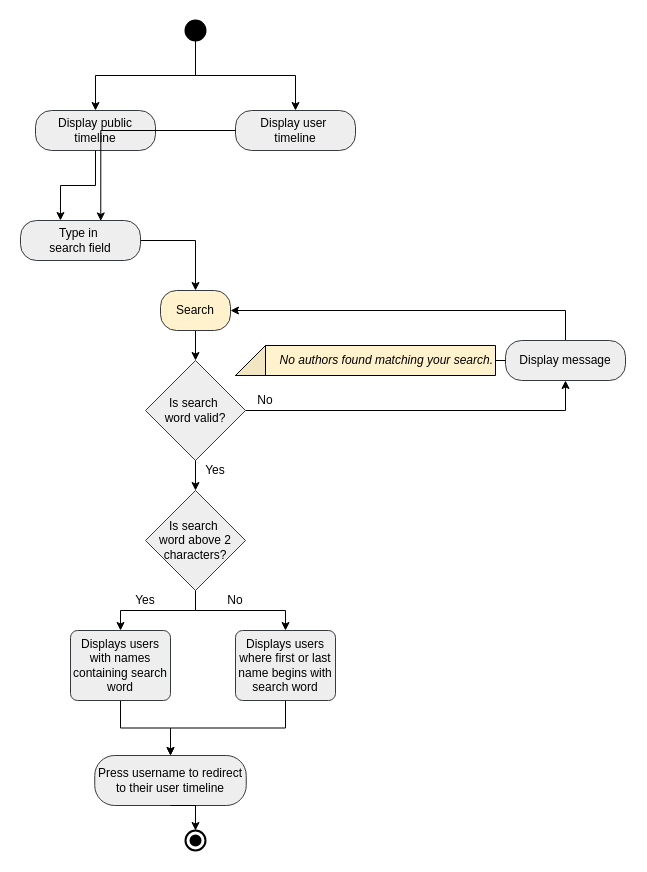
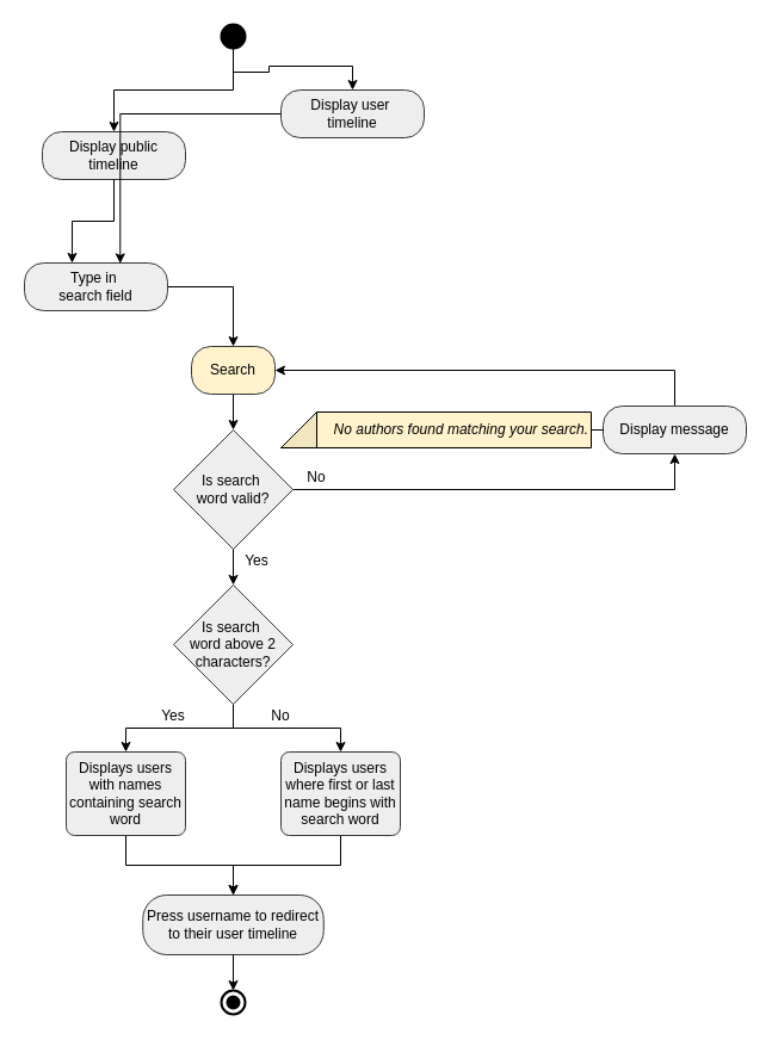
  <mxCell id="0" />
  <mxCell id="1" parent="0" />
  <mxCell id="2" value="Display public timeline" style="rounded=1;whiteSpace=wrap;html=1;arcSize=40;fontSize=12;glass=0;strokeWidth=1;shadow=0;fillColor=#eeeeee;strokeColor=#36393d;" parent="1" vertex="1"><mxGeometry x="35" y="110" width="120" height="40" as="geometry" /></mxCell>
- <mxCell id="3" value="Display user&amp;nbsp;&lt;div&gt;timeline&lt;/div&gt;" style="rounded=1;whiteSpace=wrap;html=1;arcSize=40;fontSize=12;glass=0;strokeWidth=1;shadow=0;fillColor=#eeeeee;strokeColor=#36393d;" vertex="1" parent="1"><mxGeometry x="235" y="110" width="120" height="40" as="geometry" /></mxCell>
+ <mxCell id="3" value="Display user&amp;nbsp;&lt;div&gt;timeline&lt;/div&gt;" style="rounded=1;whiteSpace=wrap;html=1;arcSize=40;fontSize=12;glass=0;strokeWidth=1;shadow=0;fillColor=#eeeeee;strokeColor=#36393d;" vertex="1" parent="1"><mxGeometry x="235" y="75" width="120" height="40" as="geometry" /></mxCell>
  <mxCell id="4" style="edgeStyle=orthogonalEdgeStyle;rounded=0;orthogonalLoop=1;jettySize=auto;html=1;" edge="1" parent="1" source="5" target="12"><mxGeometry relative="1" as="geometry" /></mxCell>
  <mxCell id="5" value="Type in&amp;nbsp;&lt;div&gt;search field&lt;/div&gt;" style="rounded=1;whiteSpace=wrap;html=1;arcSize=40;fontSize=12;glass=0;strokeWidth=1;shadow=0;fillColor=#eeeeee;strokeColor=#36393d;" vertex="1" parent="1"><mxGeometry x="20" y="220" width="120" height="40" as="geometry" /></mxCell>
  <mxCell id="6" style="edgeStyle=orthogonalEdgeStyle;rounded=0;orthogonalLoop=1;jettySize=auto;html=1;entryX=0.333;entryY=0;entryDx=0;entryDy=0;entryPerimeter=0;" edge="1" parent="1" source="2" target="5"><mxGeometry relative="1" as="geometry" /></mxCell>
  <mxCell id="7" style="edgeStyle=orthogonalEdgeStyle;rounded=0;orthogonalLoop=1;jettySize=auto;html=1;entryX=0.669;entryY=0.011;entryDx=0;entryDy=0;entryPerimeter=0;" edge="1" parent="1" source="3" target="5"><mxGeometry relative="1" as="geometry" /></mxCell>
  <mxCell id="8" style="edgeStyle=orthogonalEdgeStyle;rounded=0;orthogonalLoop=1;jettySize=auto;html=1;entryX=0.5;entryY=0;entryDx=0;entryDy=0;exitX=0.5;exitY=1;exitDx=0;exitDy=0;exitPerimeter=0;" edge="1" parent="1" source="10" target="3"><mxGeometry relative="1" as="geometry" /></mxCell>
  <mxCell id="9" style="edgeStyle=orthogonalEdgeStyle;rounded=0;orthogonalLoop=1;jettySize=auto;html=1;entryX=0.5;entryY=0;entryDx=0;entryDy=0;exitX=0.5;exitY=1;exitDx=0;exitDy=0;exitPerimeter=0;" edge="1" parent="1" source="10" target="2"><mxGeometry relative="1" as="geometry" /></mxCell>
  <mxCell id="10" value="" style="strokeWidth=2;html=1;shape=mxgraph.flowchart.start_2;whiteSpace=wrap;fillColor=#000000;" vertex="1" parent="1"><mxGeometry x="185" y="20" width="20" height="20" as="geometry" /></mxCell>
  <mxCell id="11" style="edgeStyle=orthogonalEdgeStyle;rounded=0;orthogonalLoop=1;jettySize=auto;html=1;entryX=0.5;entryY=0;entryDx=0;entryDy=0;entryPerimeter=0;" edge="1" parent="1" source="12" target="17"><mxGeometry relative="1" as="geometry"><mxPoint x="195" y="360" as="targetPoint" /></mxGeometry></mxCell>
  <mxCell id="12" value="Search" style="rounded=1;whiteSpace=wrap;html=1;arcSize=40;fontSize=12;glass=0;strokeWidth=1;shadow=0;fillColor=#fff2cc;strokeColor=#36393d;" vertex="1" parent="1"><mxGeometry x="160" y="290" width="70" height="40" as="geometry" /></mxCell>
  <mxCell id="13" style="edgeStyle=orthogonalEdgeStyle;rounded=0;orthogonalLoop=1;jettySize=auto;html=1;entryX=0.5;entryY=0;entryDx=0;entryDy=0;" edge="1" parent="1" source="15" target="26"><mxGeometry relative="1" as="geometry" /></mxCell>
  <mxCell id="14" style="edgeStyle=orthogonalEdgeStyle;rounded=0;orthogonalLoop=1;jettySize=auto;html=1;exitX=0.5;exitY=1;exitDx=0;exitDy=0;exitPerimeter=0;entryX=0.5;entryY=0;entryDx=0;entryDy=0;" edge="1" parent="1" source="15" target="24"><mxGeometry relative="1" as="geometry" /></mxCell>
  <mxCell id="15" value="Is search&amp;nbsp;&lt;div&gt;word above 2 characters?&lt;/div&gt;" style="strokeWidth=1;html=1;shape=mxgraph.flowchart.decision;whiteSpace=wrap;fillColor=#eeeeee;strokeColor=#36393d;" vertex="1" parent="1"><mxGeometry x="145" y="490" width="100" height="100" as="geometry" /></mxCell>
  <mxCell id="16" style="edgeStyle=orthogonalEdgeStyle;rounded=0;orthogonalLoop=1;jettySize=auto;html=1;entryX=0.5;entryY=1;entryDx=0;entryDy=0;" edge="1" parent="1" source="17" target="19"><mxGeometry relative="1" as="geometry" /></mxCell>
  <mxCell id="17" value="Is search&amp;nbsp;&lt;div&gt;word valid?&lt;/div&gt;" style="strokeWidth=1;html=1;shape=mxgraph.flowchart.decision;whiteSpace=wrap;fillColor=#eeeeee;strokeColor=#36393d;" vertex="1" parent="1"><mxGeometry x="145" y="360" width="100" height="100" as="geometry" /></mxCell>
  <mxCell id="18" style="edgeStyle=orthogonalEdgeStyle;rounded=0;orthogonalLoop=1;jettySize=auto;html=1;exitX=0.5;exitY=0;exitDx=0;exitDy=0;entryX=1;entryY=0.5;entryDx=0;entryDy=0;" edge="1" parent="1" source="19" target="12"><mxGeometry relative="1" as="geometry" /></mxCell>
  <mxCell id="19" value="Display message" style="rounded=1;whiteSpace=wrap;html=1;arcSize=40;fontSize=12;glass=0;strokeWidth=1;shadow=0;fillColor=#eeeeee;strokeColor=#36393d;" vertex="1" parent="1"><mxGeometry x="505" y="340" width="120" height="40" as="geometry" /></mxCell>
  <mxCell id="20" style="edgeStyle=orthogonalEdgeStyle;rounded=0;orthogonalLoop=1;jettySize=auto;html=1;entryX=0.5;entryY=0;entryDx=0;entryDy=0;entryPerimeter=0;" edge="1" parent="1" source="17" target="15"><mxGeometry relative="1" as="geometry" /></mxCell>
  <mxCell id="21" value="No" style="text;html=1;align=center;verticalAlign=middle;whiteSpace=wrap;rounded=0;" vertex="1" parent="1"><mxGeometry x="235" y="390" width="60" height="20" as="geometry" /></mxCell>
  <mxCell id="22" value="Yes" style="text;html=1;align=center;verticalAlign=middle;whiteSpace=wrap;rounded=0;" vertex="1" parent="1"><mxGeometry x="185" y="460" width="60" height="20" as="geometry" /></mxCell>
  <mxCell id="23" style="edgeStyle=orthogonalEdgeStyle;rounded=0;orthogonalLoop=1;jettySize=auto;html=1;entryX=0.5;entryY=0;entryDx=0;entryDy=0;" edge="1" parent="1" source="24" target="31"><mxGeometry relative="1" as="geometry" /></mxCell>
- <mxCell id="24" value="Displays users with names containing search word" style="rounded=1;whiteSpace=wrap;html=1;arcSize=40;absoluteArcSize=1;arcSize=14;strokeWidth=1;fillColor=#eeeeee;strokeColor=#36393d;" vertex="1" parent="1"><mxGeometry x="70" y="630" width="100" height="70" as="geometry" /></mxCell>
+ <mxCell id="24" value="Displays users with names containing search word" style="rounded=1;whiteSpace=wrap;html=1;arcSize=40;absoluteArcSize=1;arcSize=14;strokeWidth=1;fillColor=#eeeeee;strokeColor=#36393d;" vertex="1" parent="1"><mxGeometry x="55" y="630" width="100" height="70" as="geometry" /></mxCell>
  <mxCell id="25" style="edgeStyle=orthogonalEdgeStyle;rounded=0;orthogonalLoop=1;jettySize=auto;html=1;entryX=0.5;entryY=0;entryDx=0;entryDy=0;" edge="1" parent="1" source="26" target="31"><mxGeometry relative="1" as="geometry" /></mxCell>
  <mxCell id="26" value="Displays users where first or last name begins with search word" style="rounded=1;whiteSpace=wrap;html=1;arcSize=40;absoluteArcSize=1;arcSize=14;strokeWidth=1;fillColor=#eeeeee;strokeColor=#36393d;" vertex="1" parent="1"><mxGeometry x="235" y="630" width="100" height="70" as="geometry" /></mxCell>
  <mxCell id="27" value="No" style="text;html=1;align=center;verticalAlign=middle;whiteSpace=wrap;rounded=0;" vertex="1" parent="1"><mxGeometry x="205" y="585" width="60" height="30" as="geometry" /></mxCell>
  <mxCell id="28" value="Yes" style="text;html=1;align=center;verticalAlign=middle;whiteSpace=wrap;rounded=0;" vertex="1" parent="1"><mxGeometry x="115" y="585" width="60" height="30" as="geometry" /></mxCell>
  <mxCell id="29" value="" style="strokeWidth=2;html=1;shape=mxgraph.flowchart.start_2;whiteSpace=wrap;fillColor=#FFFFFF;" vertex="1" parent="1"><mxGeometry x="185" y="830" width="20" height="20" as="geometry" /></mxCell>
  <mxCell id="30" value="" style="strokeWidth=2;html=1;shape=mxgraph.flowchart.start_2;whiteSpace=wrap;fillColor=#000000;" vertex="1" parent="1"><mxGeometry x="190" y="835" width="10" height="10" as="geometry" /></mxCell>
- <mxCell id="31" value="Press username to redirect to their user timeline" style="rounded=1;whiteSpace=wrap;html=1;arcSize=40;fontSize=12;glass=0;strokeWidth=1;shadow=0;fillColor=#eeeeee;strokeColor=#36393d;" vertex="1" parent="1"><mxGeometry x="94.25" y="755" width="151.5" height="50" as="geometry" /></mxCell>
+ <mxCell id="31" value="Press username to redirect to their user timeline" style="rounded=1;whiteSpace=wrap;html=1;arcSize=40;fontSize=12;glass=0;strokeWidth=1;shadow=0;fillColor=#eeeeee;strokeColor=#36393d;" vertex="1" parent="1"><mxGeometry x="119.25" y="750" width="151.5" height="50" as="geometry" /></mxCell>
  <mxCell id="32" style="edgeStyle=orthogonalEdgeStyle;rounded=0;orthogonalLoop=1;jettySize=auto;html=1;entryX=0.5;entryY=0;entryDx=0;entryDy=0;entryPerimeter=0;exitX=0.5;exitY=1;exitDx=0;exitDy=0;" edge="1" parent="1" source="31" target="29"><mxGeometry relative="1" as="geometry" /></mxCell>
  <mxCell id="33" value="&lt;em style=&quot;font-family: &amp;quot;Trebuchet MS&amp;quot;, sans-serif;&quot;&gt;&lt;font&gt;No authors found matching your search.&lt;/font&gt;&lt;/em&gt;" style="shape=note;whiteSpace=wrap;html=1;backgroundOutline=1;darkOpacity=0.05;flipH=1;fillColor=#fff2cc;strokeColor=#000000;align=right;" vertex="1" parent="1"><mxGeometry x="235" y="345" width="260" height="30" as="geometry" /></mxCell>
  <mxCell id="34" value="" style="endArrow=none;html=1;rounded=0;entryX=0;entryY=0.5;entryDx=0;entryDy=0;" edge="1" parent="1" target="19"><mxGeometry width="50" height="50" relative="1" as="geometry"><mxPoint x="495" y="360" as="sourcePoint" /><mxPoint x="545" y="310" as="targetPoint" /></mxGeometry></mxCell>
